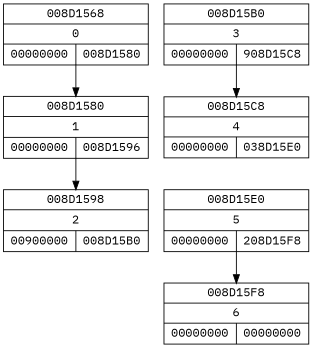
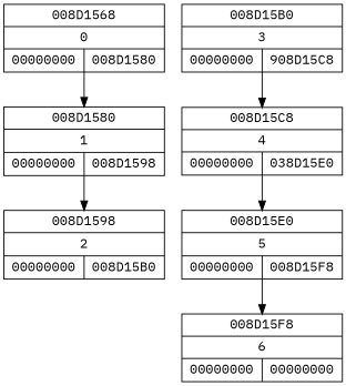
  digraph {
    fontname="IBM Plex Mono"
    node [fillcolor=white fontname="IBM Plex Mono" shape=record style=filled]
    edge [fontname="IBM Plex Mono"]
    n1 [label="{008D1568|0|{00000000|008D1580}}"]
-   n2 [label="{008D1580|1|{00000000|008D1596}}"]
-   n3 [label="{008D1598|2|{00900000|008D15B0}}"]
+   n2 [label="{008D1580|1|{00000000|008D1598}}"]
+   n3 [label="{008D1598|2|{00000000|008D15B0}}"]
    n4 [label="{008D15B0|3|{00000000|908D15C8}}"]
    n5 [label="{008D15C8|4|{00000000|038D15E0}}"]
-   n6 [label="{008D15E0|5|{00000000|208D15F8}}"]
+   n6 [label="{008D15E0|5|{00000000|008D15F8}}"]
    n7 [label="{008D15F8|6|{00000000|00000000}}"]
    n1 -> n2
    n2 -> n3
    n4 -> n5
+   n5 -> n6
    n6 -> n7
  }
